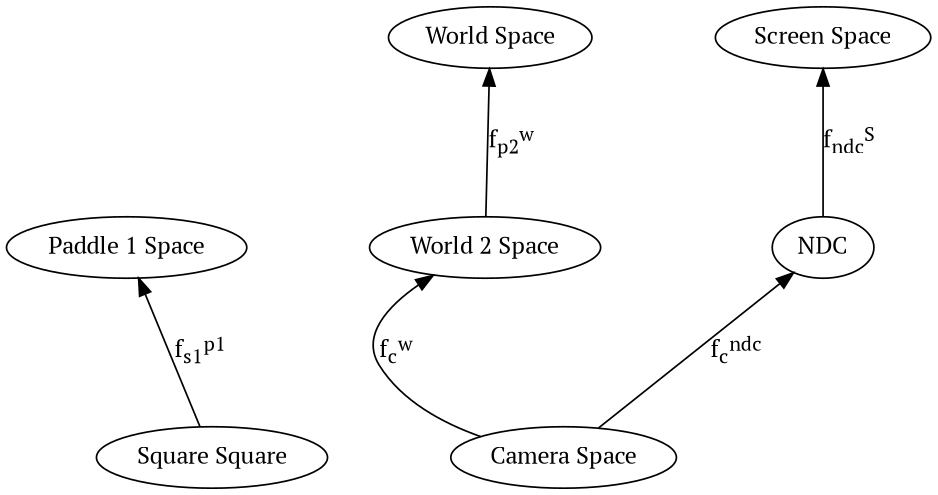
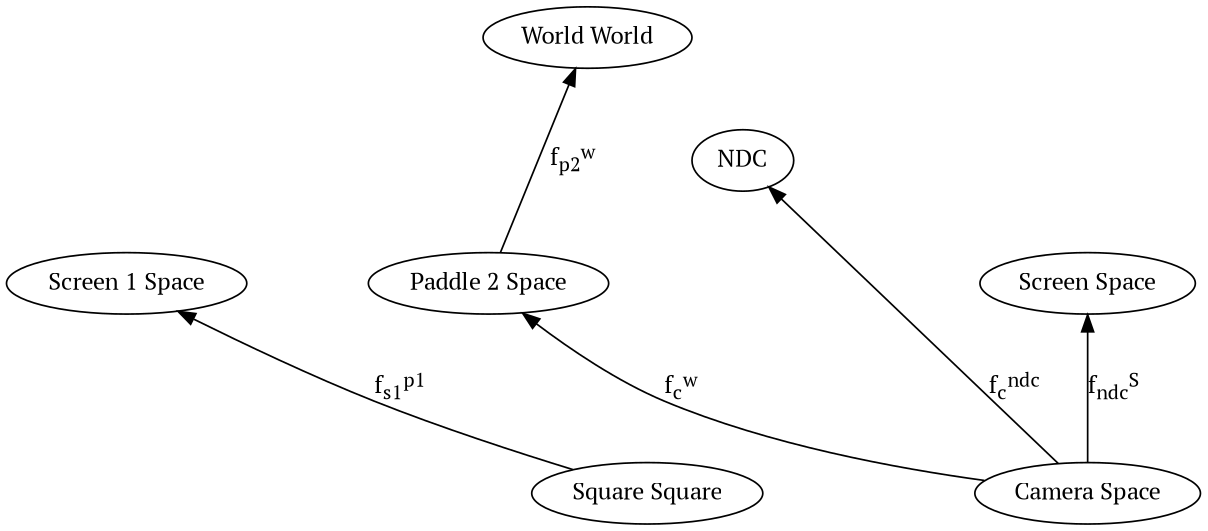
  digraph {
    fontname="PT Serif"
    nodesep=1
    rankdir=BT
    ranksep=1
    node [fontname="PT Serif"]
    edge [fontname="PT Serif" weight=0.2]
-   n1 [label="Paddle 1 Space"]
-   n2 [label="World Space"]
+   n1 [label="Screen 1 Space"]
+   n2 [label="World World"]
    n3 [label="Square Square"]
-   n4 [label="World 2 Space"]
+   n4 [label="Paddle 2 Space"]
    n5 [label="Camera Space"]
    n6 [label=NDC]
    "Screen Space"
    n3 -> n1 [label=<f<SUB>s1</SUB><SUP>p1</SUP>>]
    n4 -> n2 [label=<f<SUB>p2</SUB><SUP>w</SUP>>]
    n5 -> n4 [label=<f<SUB>c</SUB><SUP>w</SUP>>]
    n5 -> n6 [label=<f<SUB>c</SUB><SUP>ndc</SUP>>]
-   n6 -> "Screen Space" [label=<f<SUB>ndc</SUB><SUP>S</SUP>> weight=""]
+   n5 -> "Screen Space" [label=<f<SUB>ndc</SUB><SUP>S</SUP>> weight=""]
  }
